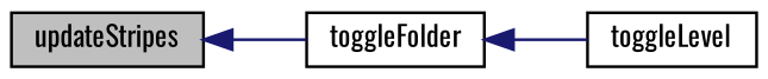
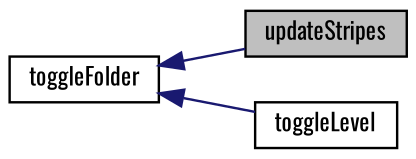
  digraph {
    fontname=Oswald
    rankdir=LR
    node [color=black fillcolor=white fontname=Oswald fontsize=10 shape=record style=filled]
    edge [color=midnightblue dir=back fontname=Oswald fontsize=10 labelfontname=Helvetica labelfontsize=10 style=solid]
    n1 [fillcolor=grey75 fontcolor=black height=0.2 label=updateStripes width=0.4]
    n2 [height=0.2 label=toggleFolder width=0.4]
    n3 [height=0.2 label=toggleLevel width=0.4]
-   n1 -> n2
+   n2 -> n1
    n2 -> n3
  }
